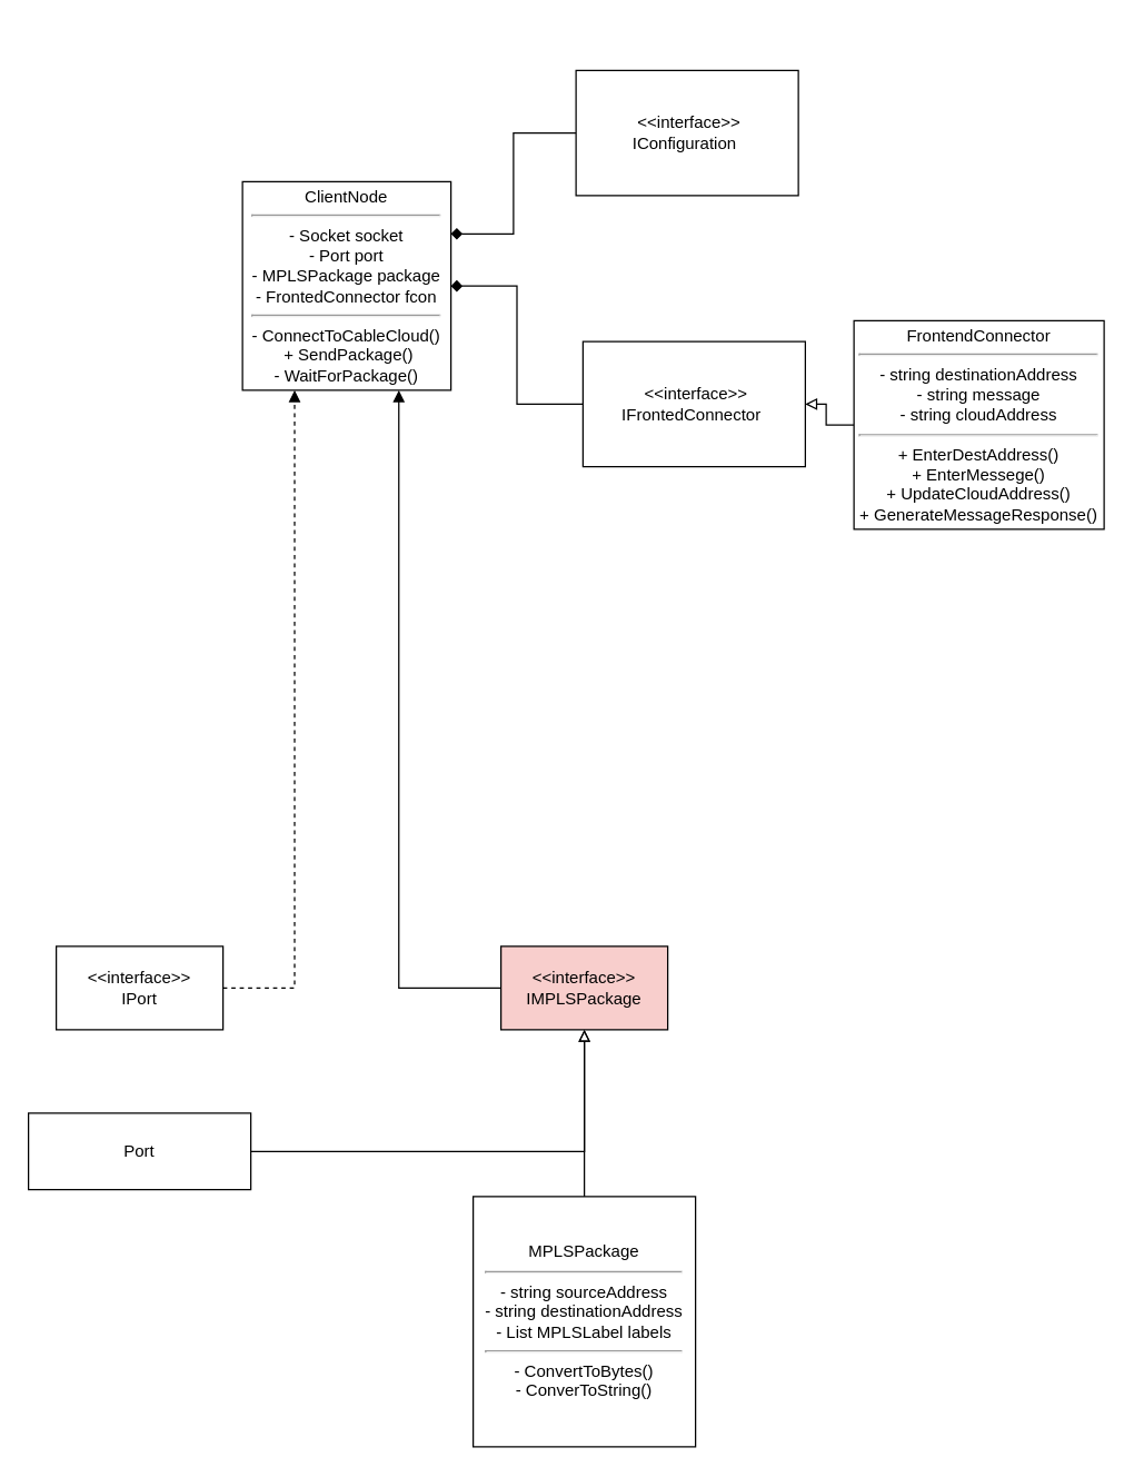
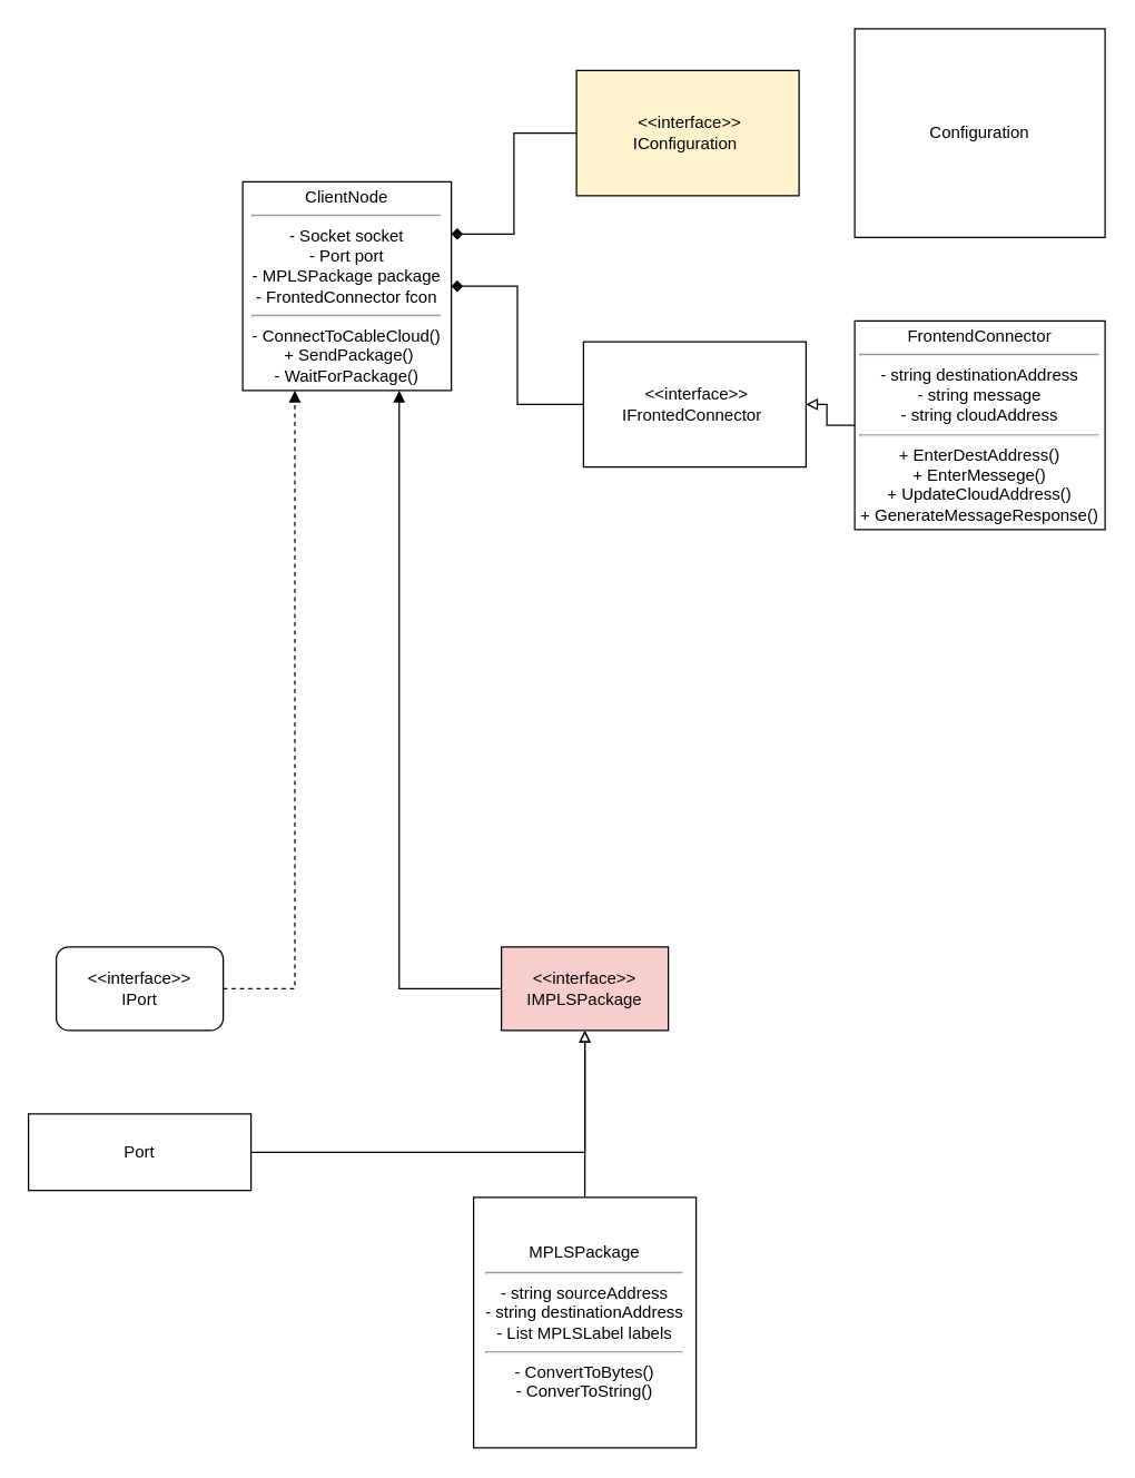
  <mxCell id="0" />
  <mxCell id="1" parent="0" />
  <mxCell id="2" value="ClientNode&lt;hr&gt;- Socket socket&lt;br&gt;- Port port&lt;br&gt;- MPLSPackage package&lt;br&gt;- FrontedConnector fcon&lt;br&gt;&lt;hr&gt;- ConnectToCableCloud()&lt;br&gt;&amp;nbsp;+ SendPackage()&lt;br&gt;- WaitForPackage()" style="rounded=0;whiteSpace=wrap;html=1;" parent="1" vertex="1"><mxGeometry x="174" y="130" width="150" height="150" as="geometry" /></mxCell>
  <mxCell id="3" style="edgeStyle=orthogonalEdgeStyle;rounded=0;orthogonalLoop=1;jettySize=auto;html=1;endArrow=block;endFill=0;" edge="1" parent="1" source="4" target="10"><mxGeometry relative="1" as="geometry" /></mxCell>
  <mxCell id="4" value="&amp;nbsp;FrontendConnector&amp;nbsp;&lt;br&gt;&lt;hr&gt;- string destinationAddress&lt;br&gt;- string message&lt;br&gt;- string cloudAddress&lt;br&gt;&lt;hr&gt;+ EnterDestAddress()&lt;br&gt;+ EnterMessege()&lt;br&gt;+ UpdateCloudAddress()&lt;br&gt;+ GenerateMessageResponse()" style="rounded=0;whiteSpace=wrap;html=1;" parent="1" vertex="1"><mxGeometry x="614" y="230" width="180" height="150" as="geometry" /></mxCell>
  <mxCell id="5" style="edgeStyle=orthogonalEdgeStyle;rounded=0;orthogonalLoop=1;jettySize=auto;html=1;endArrow=block;endFill=0;" edge="1" parent="1" source="6" target="14"><mxGeometry relative="1" as="geometry" /></mxCell>
  <mxCell id="6" value="Port" style="rounded=0;whiteSpace=wrap;html=1;" parent="1" vertex="1"><mxGeometry x="20" y="800" width="160" height="55" as="geometry" /></mxCell>
  <mxCell id="7" style="edgeStyle=orthogonalEdgeStyle;rounded=0;orthogonalLoop=1;jettySize=auto;html=1;endArrow=block;endFill=0;" edge="1" parent="1" source="8" target="14"><mxGeometry relative="1" as="geometry" /></mxCell>
  <mxCell id="8" value="MPLSPackage&lt;hr&gt;- string sourceAddress&lt;br&gt;- string destinationAddress&lt;br&gt;- List MPLSLabel labels&lt;hr&gt;- ConvertToBytes()&lt;br&gt;- ConverToString()" style="rounded=0;whiteSpace=wrap;html=1;" vertex="1" parent="1"><mxGeometry x="340" y="860" width="160" height="180" as="geometry" /></mxCell>
  <mxCell id="9" style="edgeStyle=orthogonalEdgeStyle;rounded=0;orthogonalLoop=1;jettySize=auto;html=1;endArrow=diamond;endFill=1;" edge="1" parent="1" source="10" target="2"><mxGeometry relative="1" as="geometry" /></mxCell>
  <mxCell id="10" value="&amp;nbsp;&amp;lt;&amp;lt;interface&amp;gt;&amp;gt;&lt;br&gt;IFrontedConnector&amp;nbsp;" style="rounded=0;whiteSpace=wrap;html=1;" vertex="1" parent="1"><mxGeometry x="419" y="245" width="160" height="90" as="geometry" /></mxCell>
  <mxCell id="11" style="edgeStyle=orthogonalEdgeStyle;rounded=0;orthogonalLoop=1;jettySize=auto;html=1;entryX=0.25;entryY=1;entryDx=0;entryDy=0;dashed=1;endArrow=block;endFill=1;" edge="1" parent="1" source="12" target="2"><mxGeometry relative="1" as="geometry" /></mxCell>
- <mxCell id="12" value="&amp;lt;&amp;lt;interface&amp;gt;&amp;gt;&lt;br&gt;IPort" style="rounded=0;whiteSpace=wrap;html=1;" vertex="1" parent="1"><mxGeometry x="40" y="680" width="120" height="60" as="geometry" /></mxCell>
+ <mxCell id="12" value="&amp;lt;&amp;lt;interface&amp;gt;&amp;gt;&lt;br&gt;IPort" style="whiteSpace=wrap;html=1;rounded=1;" vertex="1" parent="1"><mxGeometry x="40" y="680" width="120" height="60" as="geometry" /></mxCell>
  <mxCell id="13" style="edgeStyle=orthogonalEdgeStyle;rounded=0;orthogonalLoop=1;jettySize=auto;html=1;entryX=0.75;entryY=1;entryDx=0;entryDy=0;endArrow=block;endFill=1;" edge="1" parent="1" source="14" target="2"><mxGeometry relative="1" as="geometry" /></mxCell>
  <mxCell id="14" value="&amp;lt;&amp;lt;interface&amp;gt;&amp;gt;&lt;br&gt;IMPLSPackage" style="rounded=0;whiteSpace=wrap;html=1;fillColor=#f8cecc;" vertex="1" parent="1"><mxGeometry x="360" y="680" width="120" height="60" as="geometry" /></mxCell>
+ <mxCell id="15" value="Configuration" style="rounded=0;whiteSpace=wrap;html=1;" vertex="1" parent="1"><mxGeometry x="614" y="20" width="180" height="150" as="geometry" /></mxCell>
  <mxCell id="16" style="edgeStyle=orthogonalEdgeStyle;rounded=0;orthogonalLoop=1;jettySize=auto;html=1;exitX=0;exitY=0.5;exitDx=0;exitDy=0;entryX=1;entryY=0.25;entryDx=0;entryDy=0;endArrow=diamond;endFill=1;dashed=1;strokeColor=none;" edge="1" parent="1" source="18" target="2"><mxGeometry relative="1" as="geometry" /></mxCell>
  <mxCell id="17" style="edgeStyle=orthogonalEdgeStyle;rounded=0;orthogonalLoop=1;jettySize=auto;html=1;entryX=1;entryY=0.25;entryDx=0;entryDy=0;endArrow=diamond;endFill=1;" edge="1" parent="1" source="18" target="2"><mxGeometry relative="1" as="geometry" /></mxCell>
- <mxCell id="18" value="&amp;nbsp;&amp;lt;&amp;lt;interface&amp;gt;&amp;gt;&lt;br&gt;IConfiguration&amp;nbsp;" style="rounded=0;whiteSpace=wrap;html=1;" vertex="1" parent="1"><mxGeometry x="414" y="50" width="160" height="90" as="geometry" /></mxCell>
+ <mxCell id="18" value="&amp;nbsp;&amp;lt;&amp;lt;interface&amp;gt;&amp;gt;&lt;br&gt;IConfiguration&amp;nbsp;" style="rounded=0;whiteSpace=wrap;html=1;fillColor=#fff2cc;" vertex="1" parent="1"><mxGeometry x="414" y="50" width="160" height="90" as="geometry" /></mxCell>
